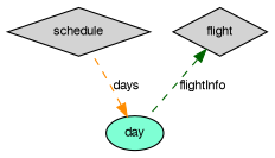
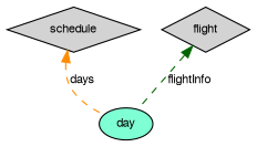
  digraph {
    node [color=black fillcolor=lightgrey fontname=FreeSans fontsize=10 shape=diamond style=filled]
    edge [dir=back fontname=FreeSans fontsize=10 labelfontname=FreeSans labelfontsize=10 style=dashed]
    n1 [fontcolor=black height=0.2 label=schedule width=0.4]
    n2 [fillcolor=aquamarine height=0.2 label=day shape=ellipse width=0.4]
    n3 [height=0.2 label=flight width=0.4]
-   n2 -> n1 [color=darkorange label=days]
+   n1 -> n2 [color=darkorange label=days]
    n3 -> n2 [color=darkgreen label=flightInfo]
  }
